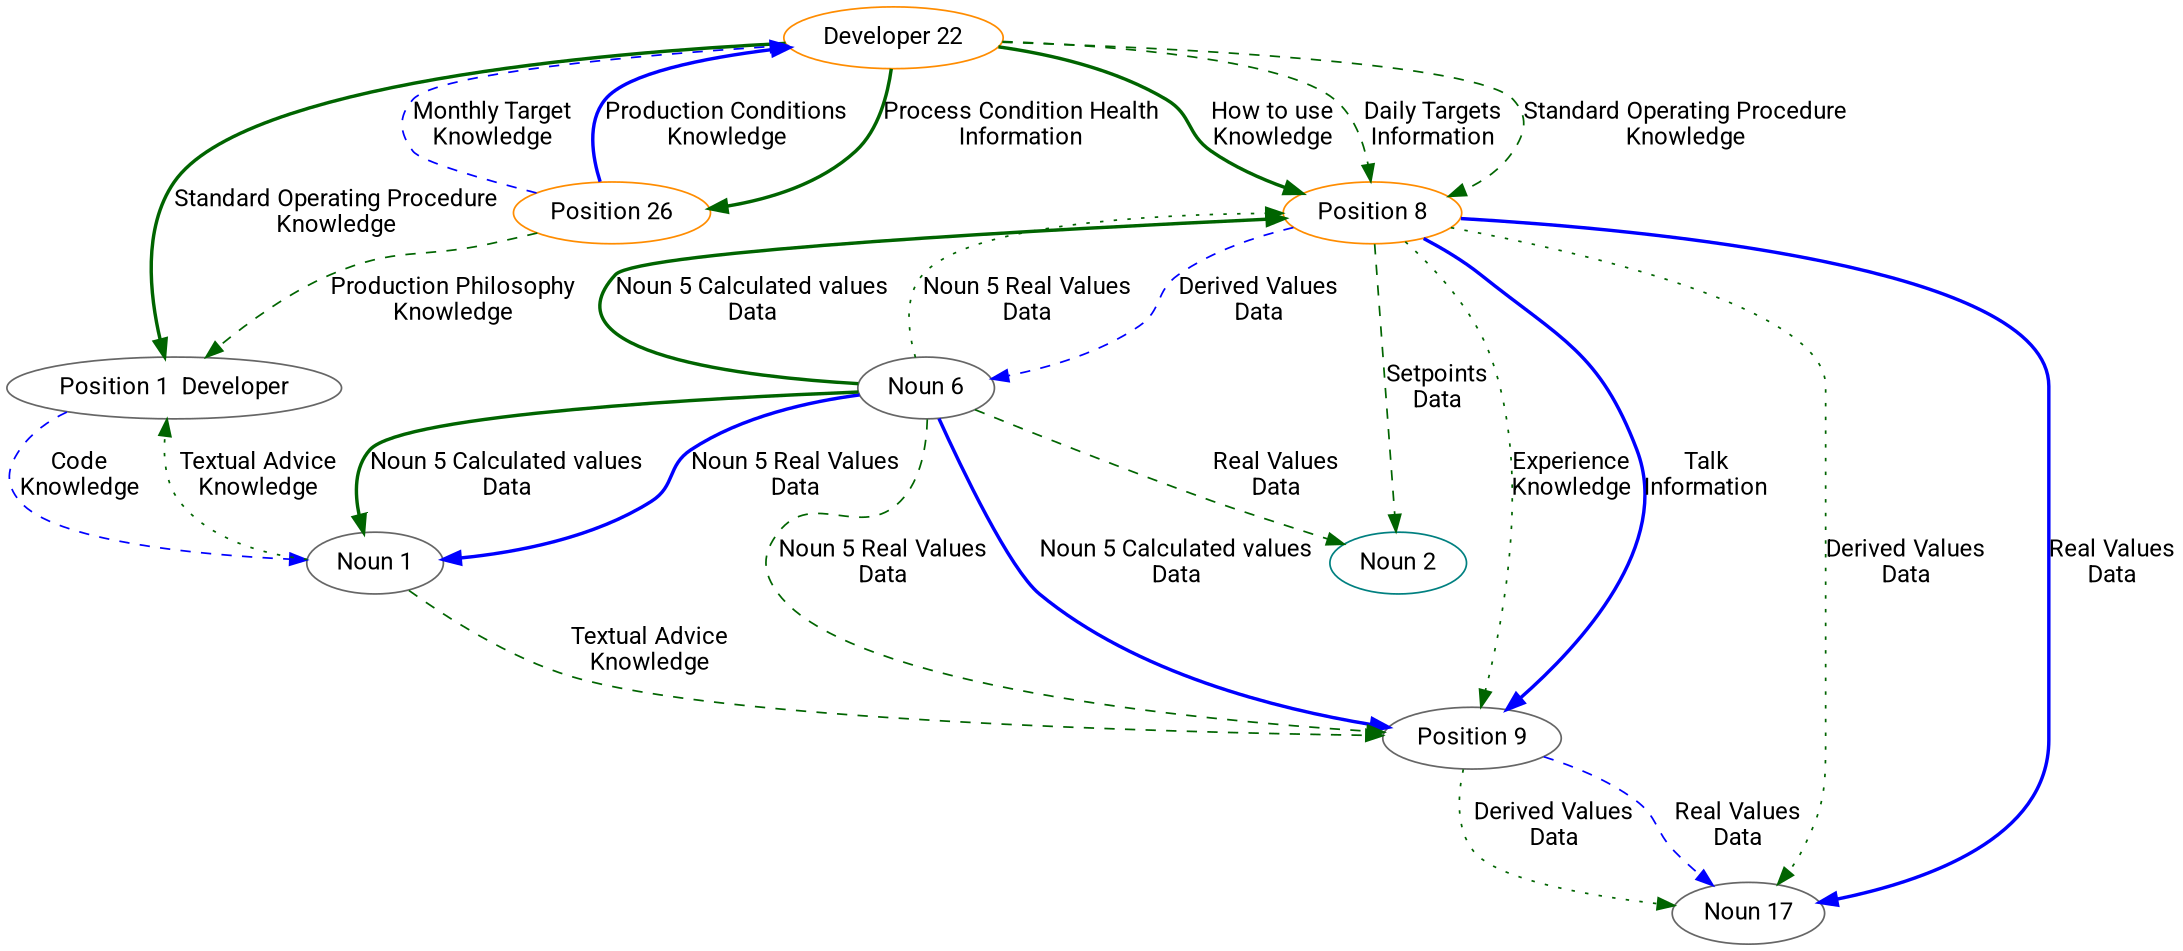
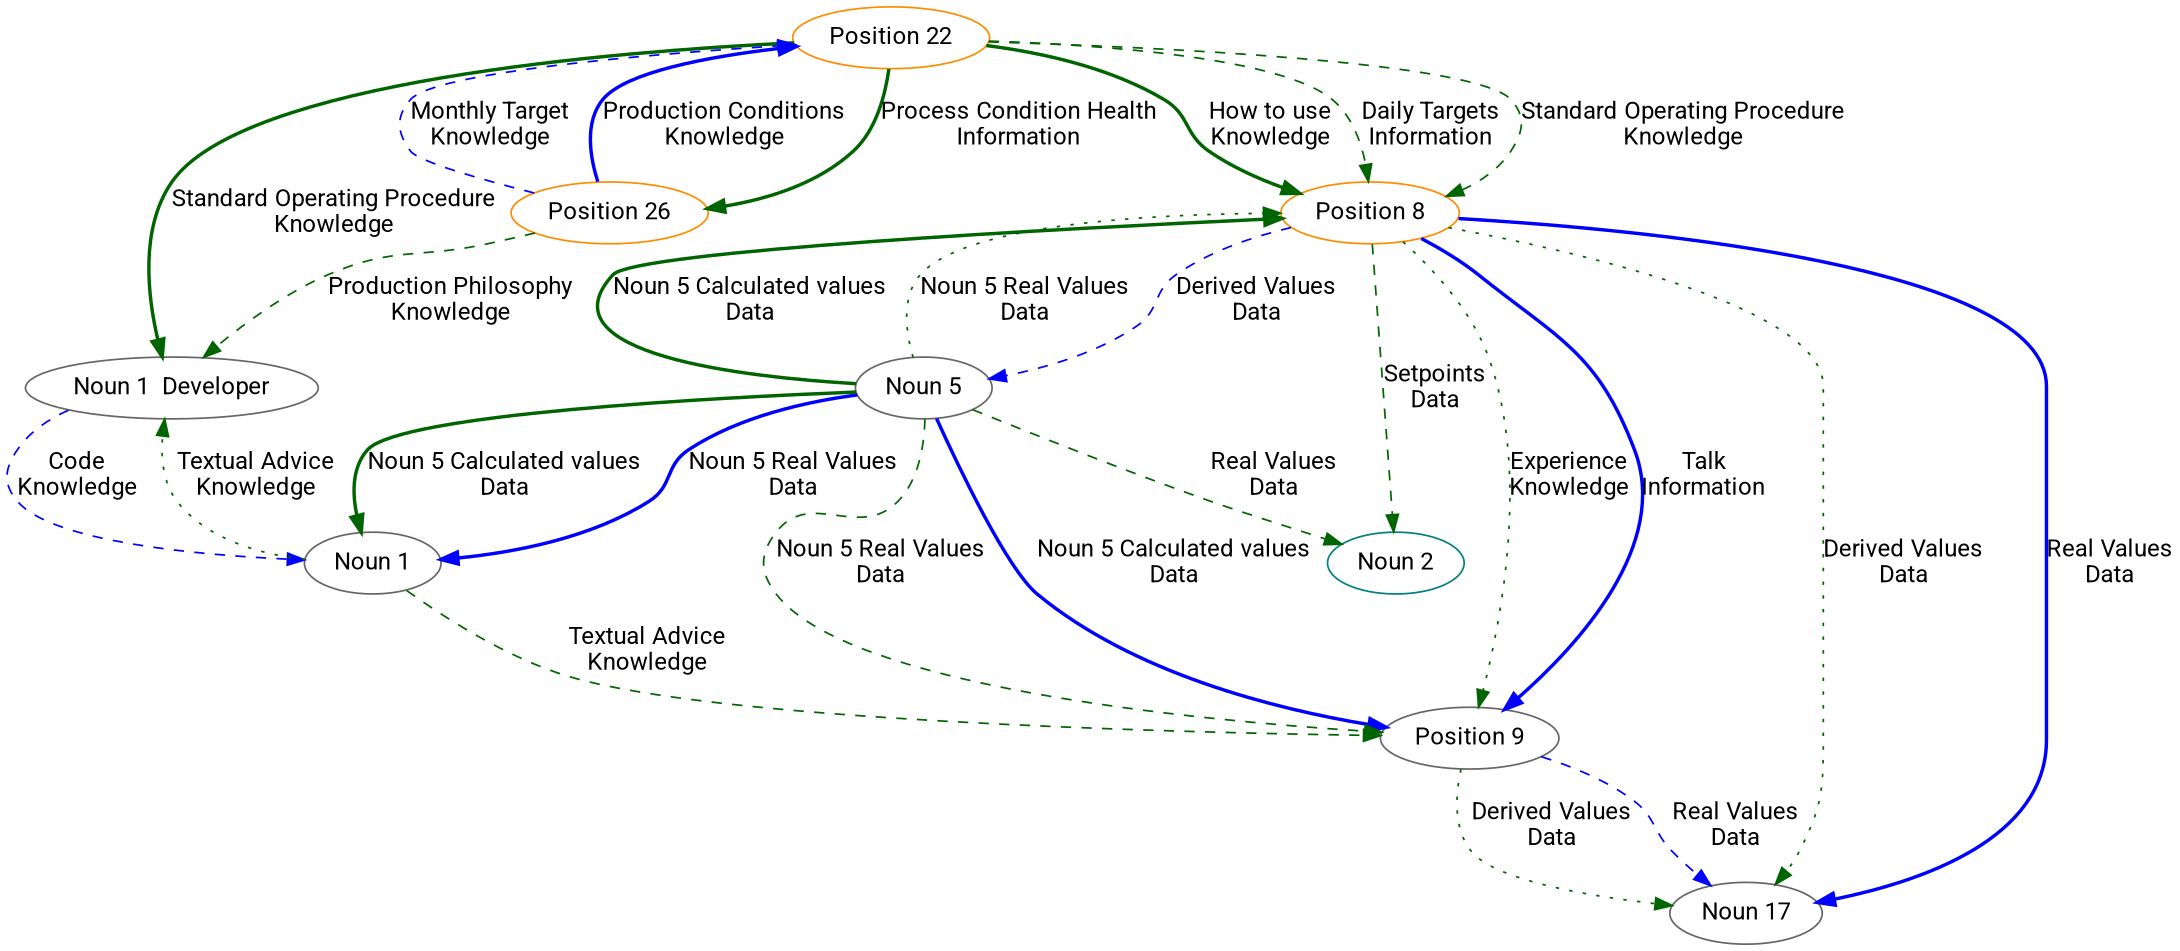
  digraph {
    fontname=Roboto
    node [color=gray40 fontname=Roboto]
    edge [color=darkgreen fontname=Roboto style=dashed]
-   n1 [label="Position 1  Developer"]
+   n1 [label="Noun 1  Developer"]
    n2 [label="Noun 1"]
    n3 [label="Position 9"]
    n4 [color=darkorange label="Position 8"]
-   n5 [label="Noun 6"]
+   n5 [label="Noun 5"]
    n6 [color=teal label="Noun 2"]
    n7 [label="Noun 17"]
-   n8 [color=darkorange label="Developer 22"]
+   n8 [color=darkorange label="Position 22"]
    n9 [color=darkorange label="Position 26"]
    n1 -> n2 [color=blue label="Code\nKnowledge"]
    n2 -> n1 [label="Textual Advice\nKnowledge" style=dotted]
    n2 -> n3 [label="Textual Advice\nKnowledge"]
    n3 -> n7 [label="Derived Values\nData" style=dotted]
    n3 -> n7 [color=blue label="Real Values\nData"]
    n4 -> n3 [label="Experience\nKnowledge" style=dotted]
    n4 -> n3 [color=blue label="Talk\nInformation" style=bold]
    n4 -> n5 [color=blue label="Derived Values\nData"]
    n4 -> n6 [label="Setpoints\nData"]
    n4 -> n7 [label="Derived Values\nData" style=dotted]
    n4 -> n7 [color=blue label="Real Values\nData" style=bold]
    n5 -> n2 [color=blue label="Noun 5 Real Values\nData" style=bold]
    n5 -> n2 [label="Noun 5 Calculated values\nData" style=bold]
    n5 -> n3 [color=blue label="Noun 5 Calculated values\nData" style=bold]
    n5 -> n3 [label="Noun 5 Real Values\nData"]
    n5 -> n4 [label="Noun 5 Calculated values\nData" style=bold]
    n5 -> n4 [label="Noun 5 Real Values\nData" style=dotted]
    n5 -> n6 [label="Real Values\nData"]
    n8 -> n1 [label="Standard Operating Procedure\nKnowledge" style=bold]
    n8 -> n4 [label="Standard Operating Procedure\nKnowledge"]
    n8 -> n4 [label="How to use\nKnowledge" style=bold]
    n8 -> n4 [label="Daily Targets\nInformation"]
    n8 -> n9 [label="Process Condition Health\nInformation" style=bold]
    n9 -> n1 [label="Production Philosophy\nKnowledge"]
    n9 -> n8 [color=blue label="Monthly Target\nKnowledge"]
    n9 -> n8 [color=blue label="Production Conditions\nKnowledge" style=bold]
  }
